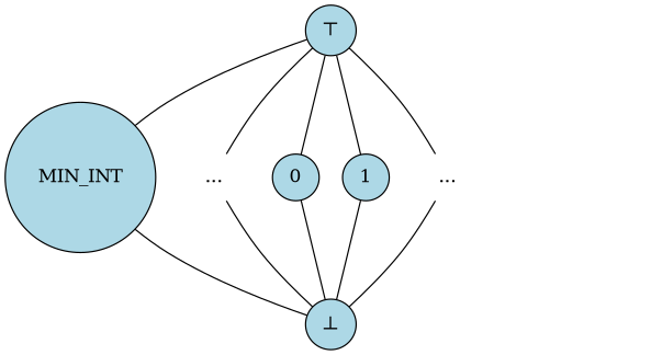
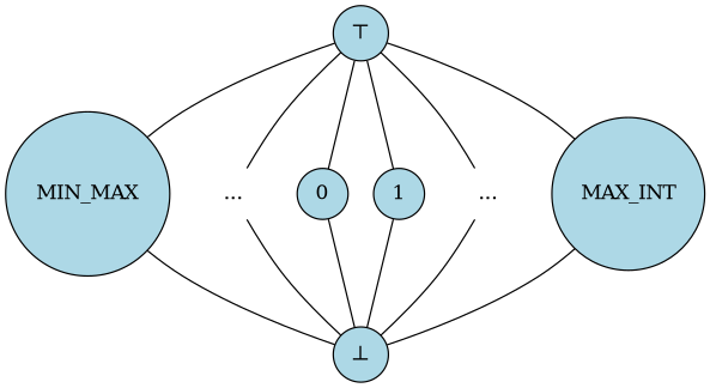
  digraph {
    node [fillcolor=lightblue shape=circle style=filled]
    edge [arrowhead=none]
-   n1 [label=MIN_INT]
+   n1 [label=MIN_MAX]
    n2 [label="..." shape=none style=none]
    n3 [label=0]
    n4 [label=1]
    n5 [label="..." shape=none style=none]
+   n6 [label=MAX_INT]
    n7 [label="⊥"]
    n8 [label="⊤"]
    subgraph sub_1 {
      rank=same
      n1
      n2
      n3
      n4
      n5
+     n6
    }
    subgraph sub_2 {
      rank=same
      n7
    }
    n1 -> n7
    n2 -> n7
    n3 -> n7
    n4 -> n7
    n5 -> n7
+   n6 -> n7
    n8 -> n1
    n8 -> n2
    n8 -> n3
    n8 -> n4
    n8 -> n5
+   n8 -> n6
  }
